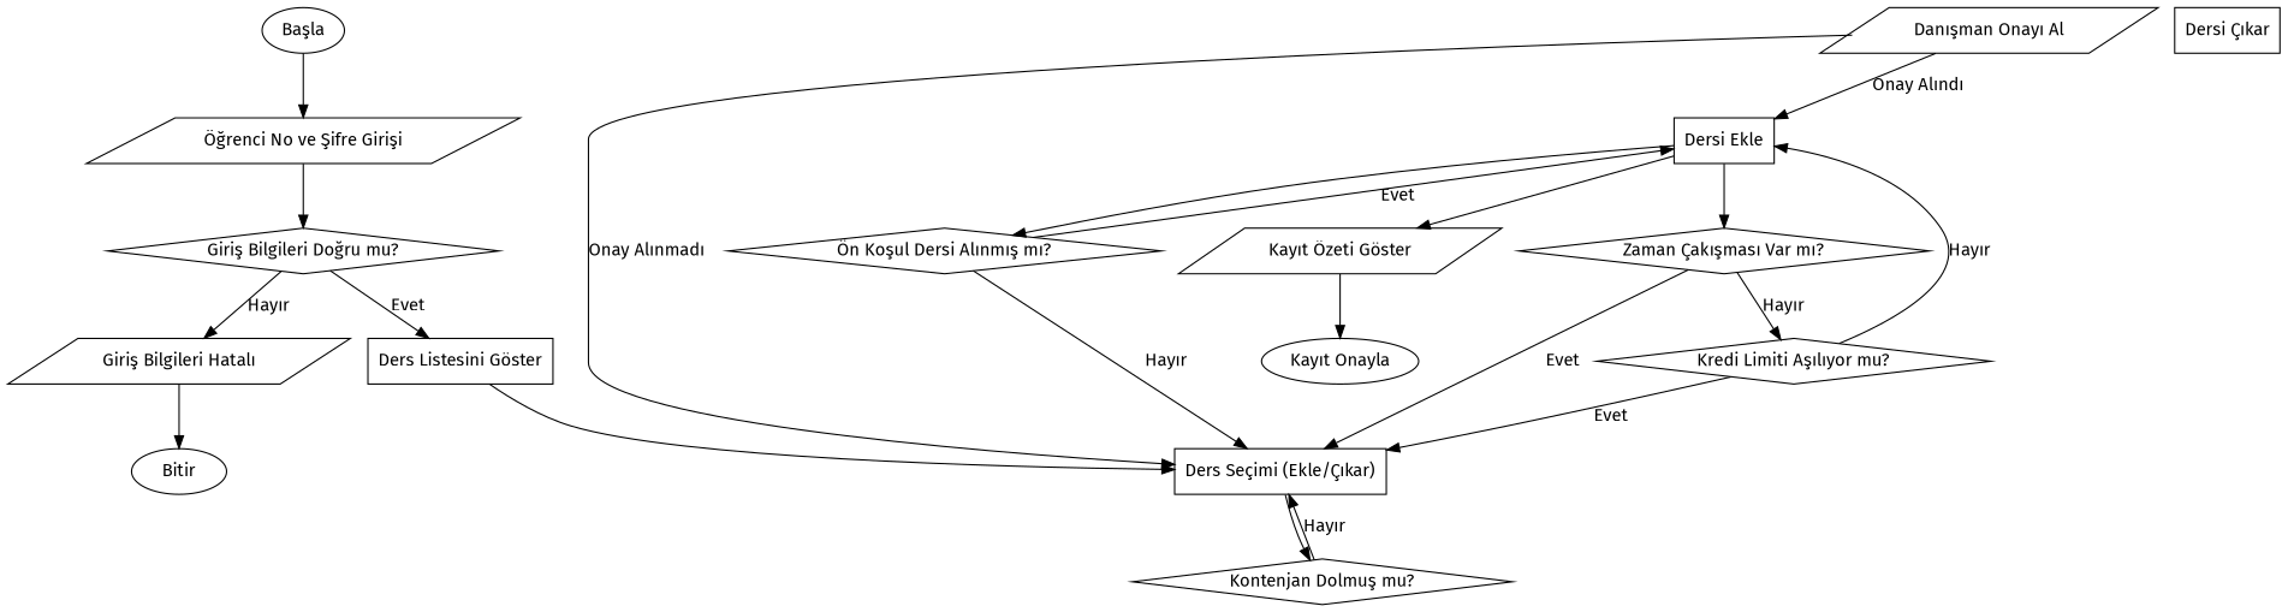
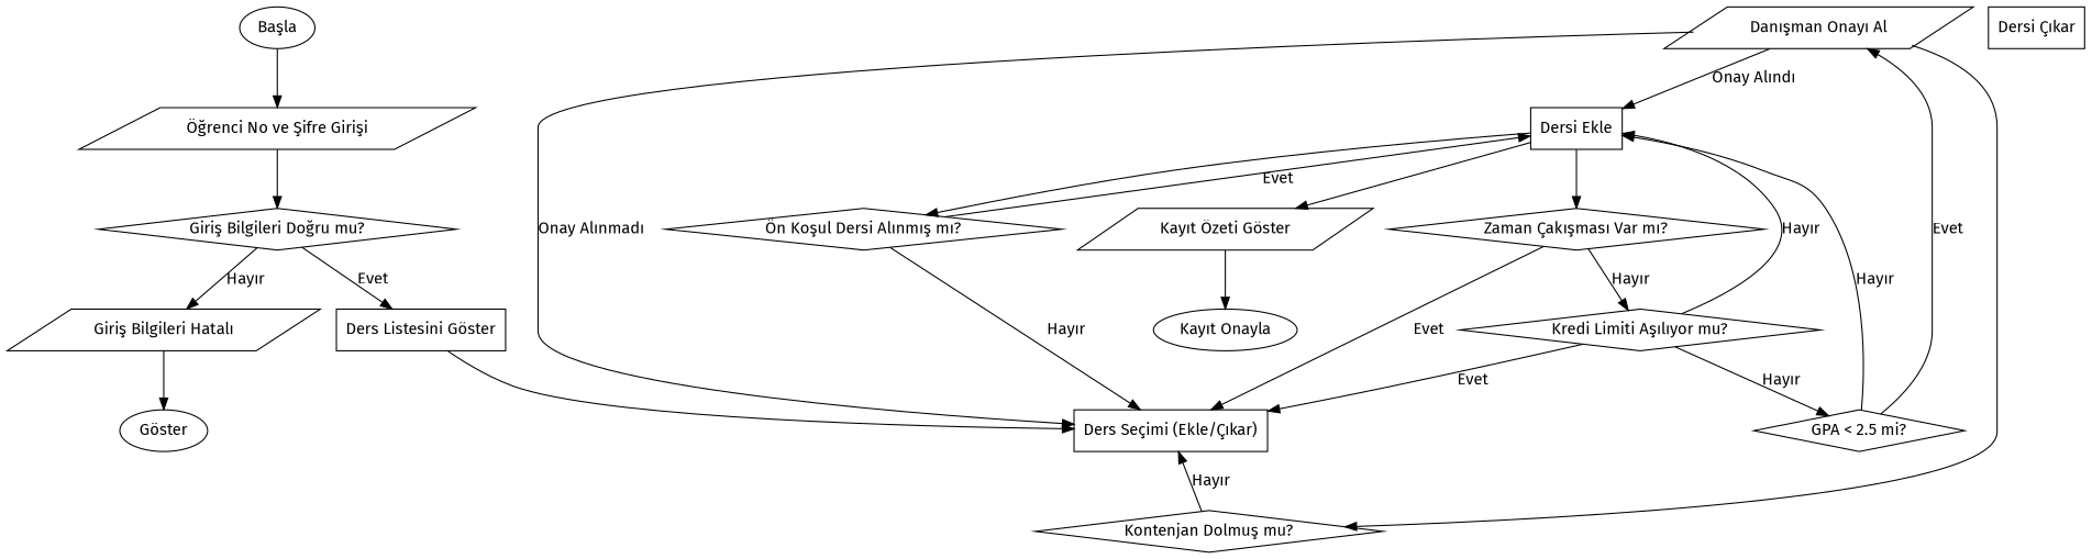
  digraph {
    fontname="Fira Sans"
    rankdir=TB
    node [fontname="Fira Sans" shape=diamond]
    edge [fontname="Fira Sans"]
    n1 [label="Başla" shape=oval]
    n2 [label="Öğrenci No ve Şifre Girişi" shape=parallelogram]
    n3 [label="Giriş Bilgileri Doğru mu?"]
    n4 [label="Ders Listesini Göster" shape=box]
    n5 [label="Giriş Bilgileri Hatalı" shape=parallelogram]
    n6 [label="Ders Seçimi (Ekle/Çıkar)" shape=box]
-   n7 [label=Bitir shape=oval]
+   n7 [label="Göster" shape=oval]
    n8 [label="Kontenjan Dolmuş mu?"]
    n9 [label="Dersi Ekle" shape=box]
    n10 [label="Ön Koşul Dersi Alınmış mı?"]
    n11 [label="Zaman Çakışması Var mı?"]
    n12 [label="Kayıt Özeti Göster" shape=parallelogram]
    n13 [label="Kredi Limiti Aşılıyor mu?"]
+   n14 [label="GPA < 2.5 mi?"]
    n15 [label="Danışman Onayı Al" shape=parallelogram]
    n16 [label="Kayıt Onayla" shape=oval]
    n17 [label="Dersi Çıkar" shape=box]
    n1 -> n2
    n2 -> n3
    n3 -> n4 [label=Evet]
    n3 -> n5 [label="Hayır"]
    n4 -> n6
    n5 -> n7
-   n6 -> n8
+   n15 -> n8
    n8 -> n6 [label="Hayır"]
    n9 -> n10
    n9 -> n11
    n9 -> n12
    n10 -> n6 [label="Hayır"]
    n10 -> n9 [label=Evet]
    n11 -> n6 [label=Evet]
    n11 -> n13 [label="Hayır"]
    n12 -> n16
    n13 -> n6 [label=Evet]
    n13 -> n9 [label="Hayır"]
+   n13 -> n14 [label="Hayır"]
+   n14 -> n9 [label="Hayır"]
+   n14 -> n15 [label=Evet]
    n15 -> n6 [label="Onay Alınmadı"]
    n15 -> n9 [label="Onay Alındı"]
  }
